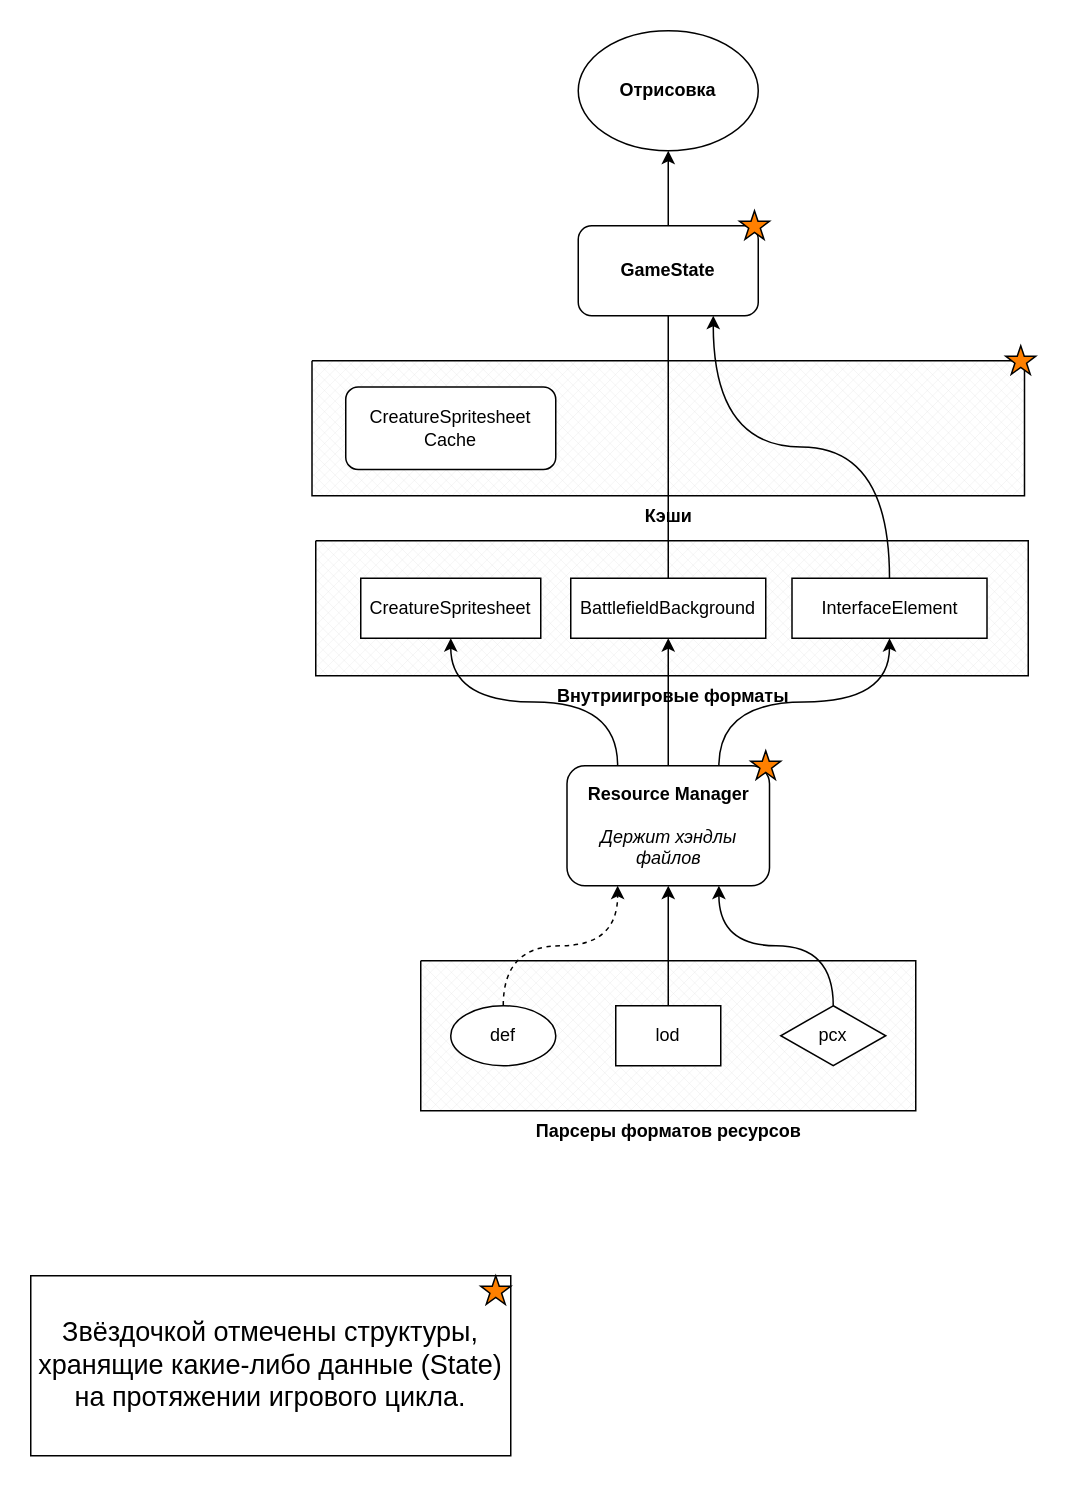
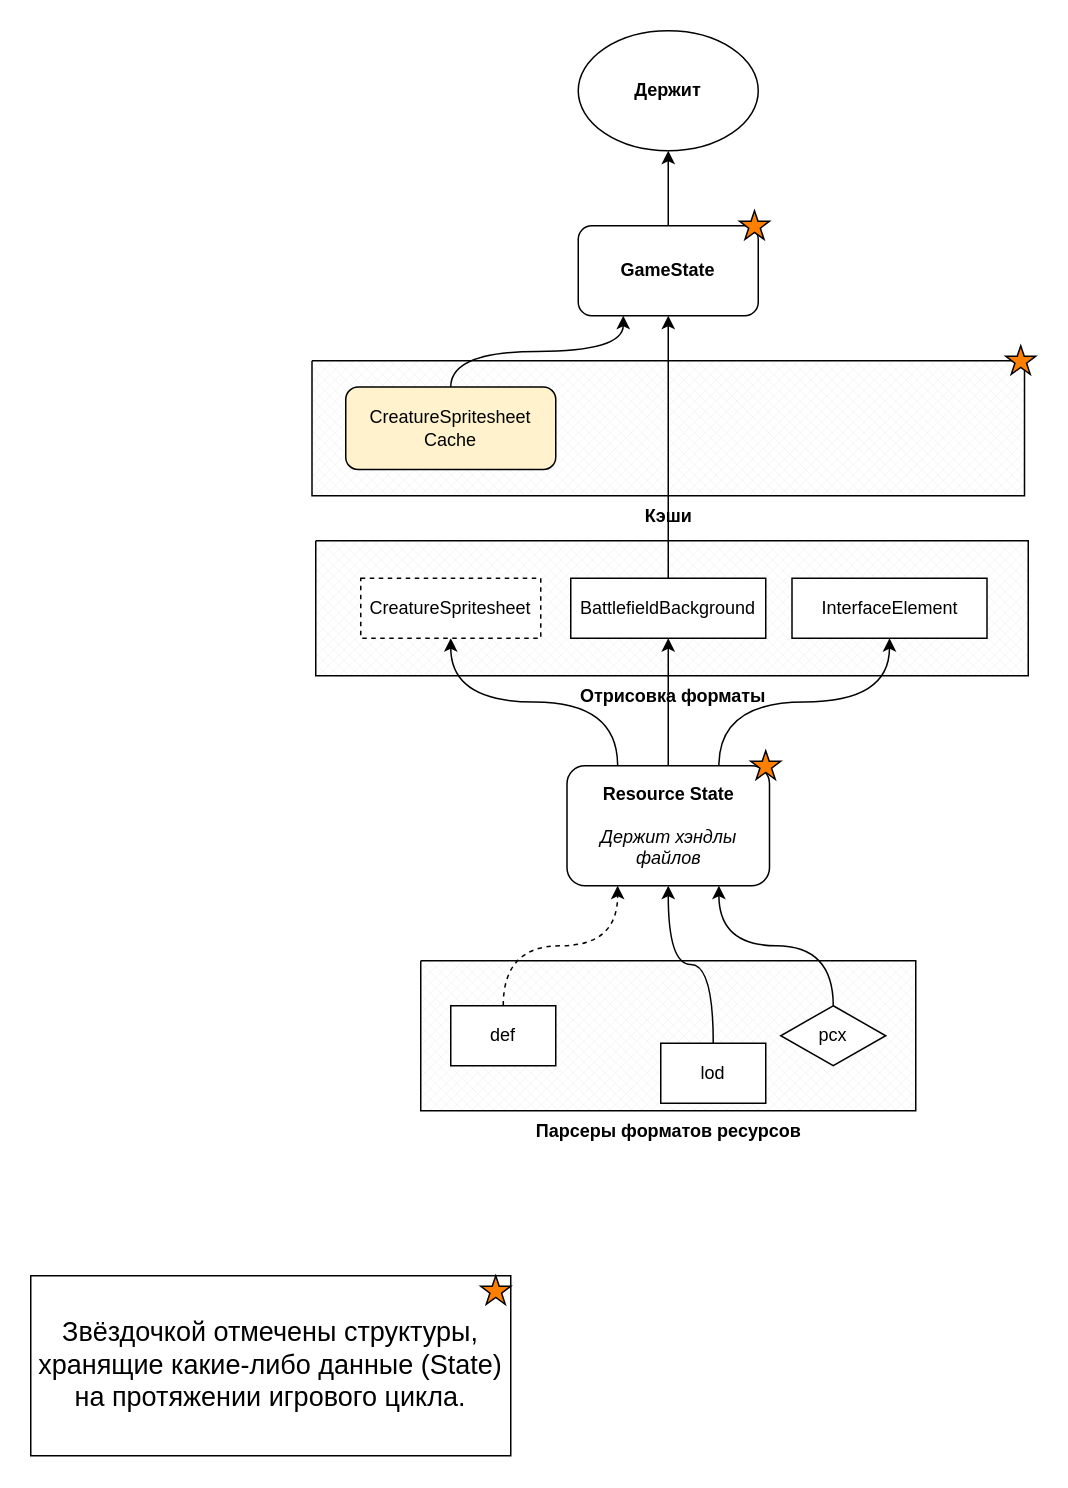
  <mxCell id="0" />
  <mxCell id="1" parent="0" />
  <mxCell id="2" value="&lt;b&gt;Кэши&lt;/b&gt;" style="verticalLabelPosition=bottom;verticalAlign=top;html=1;shape=mxgraph.basic.patternFillRect;fillStyle=diagGrid;step=5;fillStrokeWidth=0.2;fillStrokeColor=#dddddd;labelPosition=center;align=center;horizontal=1;" vertex="1" parent="1"><mxGeometry x="207.5" y="240" width="475" height="90" as="geometry" /></mxCell>
- <mxCell id="3" value="&lt;b&gt;Внутриигровые форматы&lt;br&gt;&lt;/b&gt;" style="verticalLabelPosition=bottom;verticalAlign=top;html=1;shape=mxgraph.basic.patternFillRect;fillStyle=diagGrid;step=5;fillStrokeWidth=0.2;fillStrokeColor=#dddddd;labelPosition=center;align=center;horizontal=1;" vertex="1" parent="1"><mxGeometry x="210" y="360" width="475" height="90" as="geometry" /></mxCell>
+ <mxCell id="3" value="&lt;b&gt;Отрисовка форматы&lt;br&gt;&lt;/b&gt;" style="verticalLabelPosition=bottom;verticalAlign=top;html=1;shape=mxgraph.basic.patternFillRect;fillStyle=diagGrid;step=5;fillStrokeWidth=0.2;fillStrokeColor=#dddddd;labelPosition=center;align=center;horizontal=1;" vertex="1" parent="1"><mxGeometry x="210" y="360" width="475" height="90" as="geometry" /></mxCell>
  <mxCell id="4" value="&lt;b&gt;Парсеры форматов ресурсов&lt;br&gt;&lt;/b&gt;" style="verticalLabelPosition=bottom;verticalAlign=top;html=1;shape=mxgraph.basic.patternFillRect;fillStyle=diagGrid;step=5;fillStrokeWidth=0.2;fillStrokeColor=#dddddd;labelPosition=center;align=center;" vertex="1" parent="1"><mxGeometry x="280" y="640" width="330" height="100" as="geometry" /></mxCell>
- <mxCell id="5" value="&lt;div&gt;&lt;b&gt;Resource Manager&lt;/b&gt;&lt;/div&gt;&lt;div&gt;&lt;br&gt;&lt;/div&gt;&lt;div&gt;&lt;i&gt;Держит хэндлы файлов&lt;/i&gt;&lt;br&gt;&lt;/div&gt;" style="rounded=1;whiteSpace=wrap;html=1;" vertex="1" parent="1"><mxGeometry x="377.5" y="510" width="135" height="80" as="geometry" /></mxCell>
+ <mxCell id="5" value="&lt;div&gt;&lt;b&gt;Resource State&lt;/b&gt;&lt;/div&gt;&lt;div&gt;&lt;br&gt;&lt;/div&gt;&lt;div&gt;&lt;i&gt;Держит хэндлы файлов&lt;/i&gt;&lt;br&gt;&lt;/div&gt;" style="rounded=1;whiteSpace=wrap;html=1;" vertex="1" parent="1"><mxGeometry x="377.5" y="510" width="135" height="80" as="geometry" /></mxCell>
  <mxCell id="6" style="rounded=0;orthogonalLoop=1;jettySize=auto;html=1;exitX=0.5;exitY=0;exitDx=0;exitDy=0;entryX=0.25;entryY=1;entryDx=0;entryDy=0;edgeStyle=orthogonalEdgeStyle;curved=1;dashed=1;" edge="1" parent="1" source="7" target="5"><mxGeometry relative="1" as="geometry" /></mxCell>
- <mxCell id="7" value="&lt;div&gt;def&lt;/div&gt;" style="ellipse;whiteSpace=wrap;html=1;" vertex="1" parent="1"><mxGeometry x="300" y="670" width="70" height="40" as="geometry" /></mxCell>
+ <mxCell id="7" value="&lt;div&gt;def&lt;/div&gt;" style="rounded=0;whiteSpace=wrap;html=1;" vertex="1" parent="1"><mxGeometry x="300" y="670" width="70" height="40" as="geometry" /></mxCell>
  <mxCell id="8" style="edgeStyle=orthogonalEdgeStyle;curved=1;rounded=0;orthogonalLoop=1;jettySize=auto;html=1;exitX=0.5;exitY=0;exitDx=0;exitDy=0;entryX=0.5;entryY=1;entryDx=0;entryDy=0;" edge="1" parent="1" source="9" target="5"><mxGeometry relative="1" as="geometry" /></mxCell>
- <mxCell id="9" value="&lt;div&gt;lod&lt;/div&gt;" style="rounded=0;whiteSpace=wrap;html=1;" vertex="1" parent="1"><mxGeometry x="410" y="670" width="70" height="40" as="geometry" /></mxCell>
+ <mxCell id="9" value="&lt;div&gt;lod&lt;/div&gt;" style="rounded=0;whiteSpace=wrap;html=1;" vertex="1" parent="1"><mxGeometry x="440" y="695" width="70" height="40" as="geometry" /></mxCell>
  <mxCell id="10" style="edgeStyle=orthogonalEdgeStyle;curved=1;rounded=0;orthogonalLoop=1;jettySize=auto;html=1;exitX=0.5;exitY=0;exitDx=0;exitDy=0;entryX=0.75;entryY=1;entryDx=0;entryDy=0;" edge="1" parent="1" source="11" target="5"><mxGeometry relative="1" as="geometry" /></mxCell>
  <mxCell id="11" value="&lt;div&gt;pcx&lt;/div&gt;" style="rhombus;whiteSpace=wrap;html=1;" vertex="1" parent="1"><mxGeometry x="520" y="670" width="70" height="40" as="geometry" /></mxCell>
  <mxCell id="12" style="edgeStyle=orthogonalEdgeStyle;curved=1;rounded=0;orthogonalLoop=1;jettySize=auto;html=1;exitX=0.25;exitY=0;exitDx=0;exitDy=0;entryX=0.5;entryY=1;entryDx=0;entryDy=0;" edge="1" parent="1" source="5" target="13"><mxGeometry relative="1" as="geometry" /></mxCell>
- <mxCell id="13" value="&lt;div&gt;CreatureSpritesheet&lt;/div&gt;" style="rounded=0;whiteSpace=wrap;html=1;" vertex="1" parent="1"><mxGeometry x="240" y="385" width="120" height="40" as="geometry" /></mxCell>
+ <mxCell id="13" value="&lt;div&gt;CreatureSpritesheet&lt;/div&gt;" style="rounded=0;whiteSpace=wrap;html=1;dashed=1;" vertex="1" parent="1"><mxGeometry x="240" y="385" width="120" height="40" as="geometry" /></mxCell>
  <mxCell id="14" style="edgeStyle=orthogonalEdgeStyle;curved=1;rounded=0;orthogonalLoop=1;jettySize=auto;html=1;exitX=0.5;exitY=0;exitDx=0;exitDy=0;entryX=0.5;entryY=1;entryDx=0;entryDy=0;sketch=0;" edge="1" parent="1" source="5" target="16"><mxGeometry relative="1" as="geometry" /></mxCell>
- <mxCell id="15" style="edgeStyle=orthogonalEdgeStyle;curved=1;rounded=0;sketch=0;orthogonalLoop=1;jettySize=auto;html=1;exitX=0.5;exitY=0;exitDx=0;exitDy=0;entryX=0.5;entryY=1;entryDx=0;entryDy=0;endArrow=none;" edge="1" parent="1" source="16" target="24"><mxGeometry relative="1" as="geometry" /></mxCell>
+ <mxCell id="15" style="edgeStyle=orthogonalEdgeStyle;curved=1;rounded=0;sketch=0;orthogonalLoop=1;jettySize=auto;html=1;exitX=0.5;exitY=0;exitDx=0;exitDy=0;entryX=0.5;entryY=1;entryDx=0;entryDy=0;" edge="1" parent="1" source="16" target="24"><mxGeometry relative="1" as="geometry" /></mxCell>
  <mxCell id="16" value="BattlefieldBackground" style="rounded=0;whiteSpace=wrap;html=1;" vertex="1" parent="1"><mxGeometry x="380" y="385" width="130" height="40" as="geometry" /></mxCell>
  <mxCell id="17" style="edgeStyle=orthogonalEdgeStyle;curved=1;rounded=0;orthogonalLoop=1;jettySize=auto;html=1;exitX=0.75;exitY=0;exitDx=0;exitDy=0;entryX=0.5;entryY=1;entryDx=0;entryDy=0;" edge="1" parent="1" source="5" target="19"><mxGeometry relative="1" as="geometry" /></mxCell>
- <mxCell id="18" style="edgeStyle=orthogonalEdgeStyle;curved=1;rounded=0;sketch=0;orthogonalLoop=1;jettySize=auto;html=1;exitX=0.5;exitY=0;exitDx=0;exitDy=0;entryX=0.75;entryY=1;entryDx=0;entryDy=0;" edge="1" parent="1" source="19" target="24"><mxGeometry relative="1" as="geometry" /></mxCell>
  <mxCell id="19" value="InterfaceElement" style="rounded=0;whiteSpace=wrap;html=1;" vertex="1" parent="1"><mxGeometry x="527.5" y="385" width="130" height="40" as="geometry" /></mxCell>
- <mxCell id="20" value="&lt;b&gt;Отрисовка&lt;/b&gt;" style="ellipse;whiteSpace=wrap;html=1;gradientColor=#ffffff;" vertex="1" parent="1"><mxGeometry x="385" y="20" width="120" height="80" as="geometry" /></mxCell>
- <mxCell id="22" value="&lt;div&gt;CreatureSpritesheet&lt;/div&gt;&lt;div&gt;Cache&lt;br&gt;&lt;/div&gt;" style="rounded=1;whiteSpace=wrap;html=1;" vertex="1" parent="1"><mxGeometry x="230" y="257.5" width="140" height="55" as="geometry" /></mxCell>
+ <mxCell id="20" value="&lt;b&gt;Держит&lt;/b&gt;" style="ellipse;whiteSpace=wrap;html=1;gradientColor=#ffffff;" vertex="1" parent="1"><mxGeometry x="385" y="20" width="120" height="80" as="geometry" /></mxCell>
+ <mxCell id="21" style="edgeStyle=orthogonalEdgeStyle;curved=1;rounded=0;sketch=0;orthogonalLoop=1;jettySize=auto;html=1;exitX=0.5;exitY=0;exitDx=0;exitDy=0;entryX=0.25;entryY=1;entryDx=0;entryDy=0;" edge="1" parent="1" source="22" target="24"><mxGeometry relative="1" as="geometry" /></mxCell>
+ <mxCell id="22" value="&lt;div&gt;CreatureSpritesheet&lt;/div&gt;&lt;div&gt;Cache&lt;br&gt;&lt;/div&gt;" style="rounded=1;whiteSpace=wrap;html=1;fillColor=#fff2cc;" vertex="1" parent="1"><mxGeometry x="230" y="257.5" width="140" height="55" as="geometry" /></mxCell>
  <mxCell id="23" style="edgeStyle=orthogonalEdgeStyle;curved=1;rounded=0;sketch=0;orthogonalLoop=1;jettySize=auto;html=1;exitX=0.5;exitY=0;exitDx=0;exitDy=0;entryX=0.5;entryY=1;entryDx=0;entryDy=0;" edge="1" parent="1" source="24" target="20"><mxGeometry relative="1" as="geometry" /></mxCell>
  <mxCell id="24" value="&lt;b&gt;GameState&lt;/b&gt;" style="rounded=1;whiteSpace=wrap;html=1;gradientColor=#ffffff;align=center;" vertex="1" parent="1"><mxGeometry x="385" y="150" width="120" height="60" as="geometry" /></mxCell>
  <mxCell id="25" value="" style="verticalLabelPosition=bottom;verticalAlign=top;html=1;shape=mxgraph.basic.star;align=center;labelBackgroundColor=none;fillColor=#FF8000;" vertex="1" parent="1"><mxGeometry x="500" y="500" width="20" height="19" as="geometry" /></mxCell>
  <mxCell id="26" value="" style="verticalLabelPosition=bottom;verticalAlign=top;html=1;shape=mxgraph.basic.star;align=center;labelBackgroundColor=none;fillColor=#FF8000;" vertex="1" parent="1"><mxGeometry x="670" y="230" width="20" height="19" as="geometry" /></mxCell>
  <mxCell id="27" value="" style="verticalLabelPosition=bottom;verticalAlign=top;html=1;shape=mxgraph.basic.star;align=center;labelBackgroundColor=none;fillColor=#FF8000;" vertex="1" parent="1"><mxGeometry x="492.5" y="140" width="20" height="19" as="geometry" /></mxCell>
  <mxCell id="28" value="" style="group" vertex="1" connectable="0" parent="1"><mxGeometry x="20" y="850" width="320" height="120" as="geometry" /></mxCell>
  <mxCell id="29" value="" style="verticalLabelPosition=bottom;verticalAlign=top;html=1;shape=mxgraph.basic.star;align=center;labelBackgroundColor=none;fillColor=#FF8000;" vertex="1" parent="28"><mxGeometry x="300" width="20" height="19" as="geometry" /></mxCell>
  <mxCell id="30" value="Звёздочкой отмечены структуры, хранящие какие-либо данные (State) на протяжении игрового цикла." style="rounded=0;whiteSpace=wrap;html=1;labelBackgroundColor=none;gradientColor=none;fontSize=18;align=center;fillColor=none;" vertex="1" parent="28"><mxGeometry width="320" height="120" as="geometry" /></mxCell>
